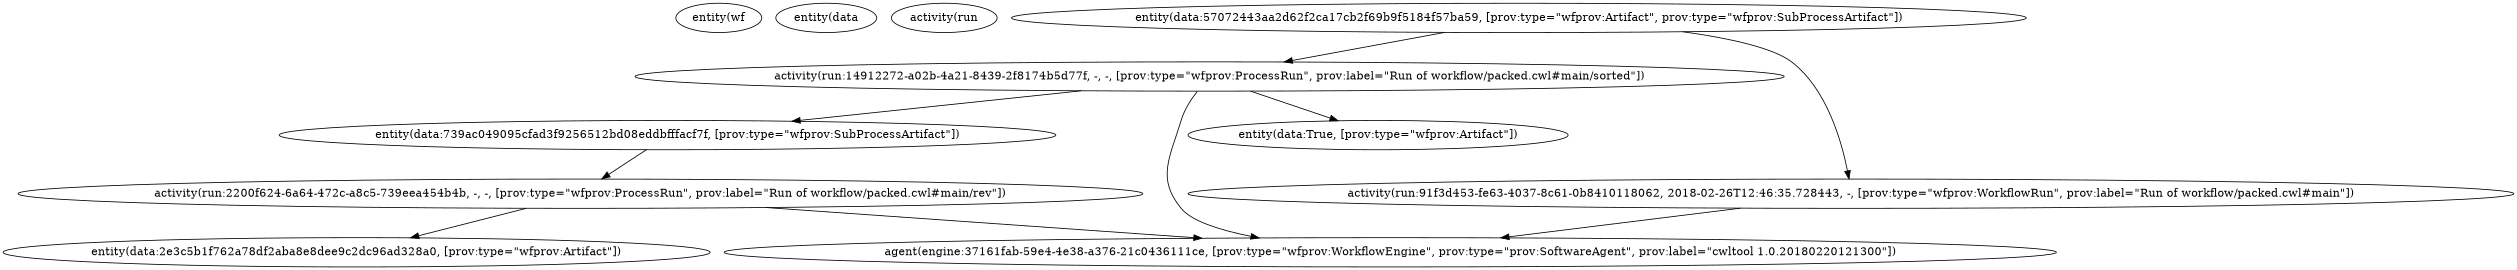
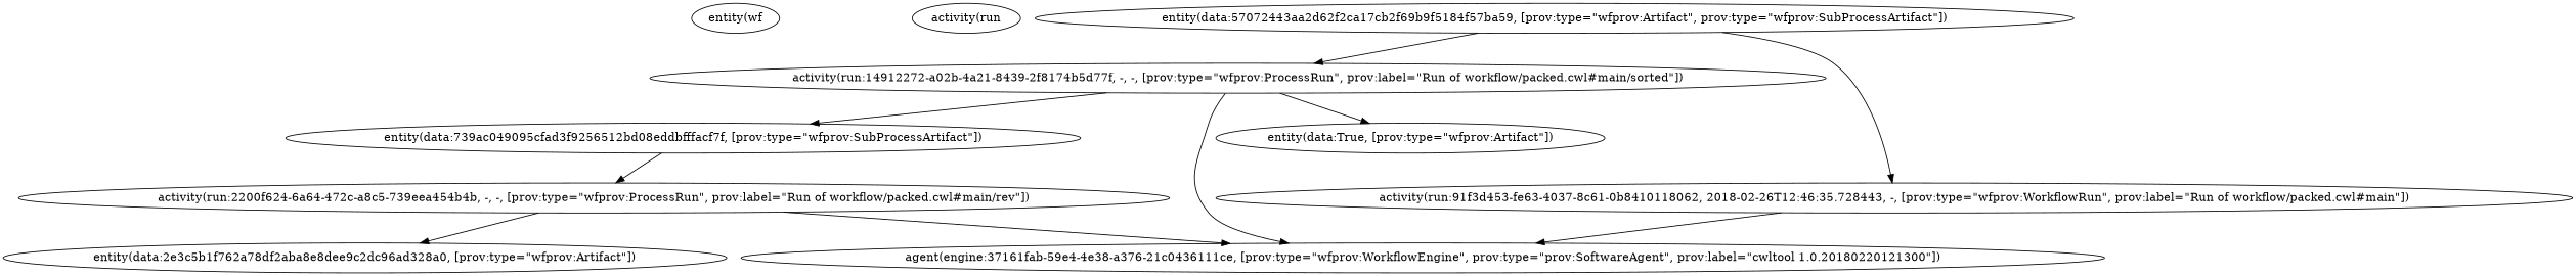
  digraph {
    "entity(wf"
-   "entity(data"
    "activity(run"
    "entity(data:57072443aa2d62f2ca17cb2f69b9f5184f57ba59, [prov:type=\"wfprov:Artifact\", prov:type=\"wfprov:SubProcessArtifact\"])"
    "activity(run:14912272-a02b-4a21-8439-2f8174b5d77f, -, -, [prov:type=\"wfprov:ProcessRun\", prov:label=\"Run of workflow/packed.cwl#main/sorted\"])"
    "activity(run:91f3d453-fe63-4037-8c61-0b8410118062, 2018-02-26T12:46:35.728443, -, [prov:type=\"wfprov:WorkflowRun\", prov:label=\"Run of workflow/packed.cwl#main\"])"
    "entity(data:739ac049095cfad3f9256512bd08eddbfffacf7f, [prov:type=\"wfprov:SubProcessArtifact\"])"
    "agent(engine:37161fab-59e4-4e38-a376-21c0436111ce, [prov:type=\"wfprov:WorkflowEngine\", prov:type=\"prov:SoftwareAgent\", prov:label=\"cwltool 1.0.20180220121300\"])"
    "entity(data:True, [prov:type=\"wfprov:Artifact\"])"
    "activity(run:2200f624-6a64-472c-a8c5-739eea454b4b, -, -, [prov:type=\"wfprov:ProcessRun\", prov:label=\"Run of workflow/packed.cwl#main/rev\"])"
    "entity(data:2e3c5b1f762a78df2aba8e8dee9c2dc96ad328a0, [prov:type=\"wfprov:Artifact\"])"
    "entity(data:57072443aa2d62f2ca17cb2f69b9f5184f57ba59, [prov:type=\"wfprov:Artifact\", prov:type=\"wfprov:SubProcessArtifact\"])" -> "activity(run:14912272-a02b-4a21-8439-2f8174b5d77f, -, -, [prov:type=\"wfprov:ProcessRun\", prov:label=\"Run of workflow/packed.cwl#main/sorted\"])" [relation="wasGeneratedBy(data:57072443aa2d62f2ca17cb2f69b9f5184f57ba59, run:14912272-a02b-4a21-8439-2f8174b5d77f, 2018-02-26T12:46:40.026444, [prov:role=\"wf:main/sorted/output\"])"]
    "entity(data:57072443aa2d62f2ca17cb2f69b9f5184f57ba59, [prov:type=\"wfprov:Artifact\", prov:type=\"wfprov:SubProcessArtifact\"])" -> "activity(run:91f3d453-fe63-4037-8c61-0b8410118062, 2018-02-26T12:46:35.728443, -, [prov:type=\"wfprov:WorkflowRun\", prov:label=\"Run of workflow/packed.cwl#main\"])" [relation="wasGeneratedBy(data:57072443aa2d62f2ca17cb2f69b9f5184f57ba59, run:91f3d453-fe63-4037-8c61-0b8410118062, 2018-02-26T12:46:40.027724, [prov:role=\"wf:main/output\"])"]
    "activity(run:14912272-a02b-4a21-8439-2f8174b5d77f, -, -, [prov:type=\"wfprov:ProcessRun\", prov:label=\"Run of workflow/packed.cwl#main/sorted\"])" -> "entity(data:739ac049095cfad3f9256512bd08eddbfffacf7f, [prov:type=\"wfprov:SubProcessArtifact\"])" [relation="used(run:14912272-a02b-4a21-8439-2f8174b5d77f, data:739ac049095cfad3f9256512bd08eddbfffacf7f, 2018-02-26T12:46:38.594599, [prov:role=\"sorted/input\"])"]
    "activity(run:14912272-a02b-4a21-8439-2f8174b5d77f, -, -, [prov:type=\"wfprov:ProcessRun\", prov:label=\"Run of workflow/packed.cwl#main/sorted\"])" -> "agent(engine:37161fab-59e4-4e38-a376-21c0436111ce, [prov:type=\"wfprov:WorkflowEngine\", prov:type=\"prov:SoftwareAgent\", prov:label=\"cwltool 1.0.20180220121300\"])" [relation="wasAssociatedWith(run:14912272-a02b-4a21-8439-2f8174b5d77f, engine:37161fab-59e4-4e38-a376-21c0436111ce, wf:main/sorted)"]
    "activity(run:14912272-a02b-4a21-8439-2f8174b5d77f, -, -, [prov:type=\"wfprov:ProcessRun\", prov:label=\"Run of workflow/packed.cwl#main/sorted\"])" -> "entity(data:True, [prov:type=\"wfprov:Artifact\"])" [relation="used(run:14912272-a02b-4a21-8439-2f8174b5d77f, data:True, 2018-02-26T12:46:38.594981, [prov:role=\"sorted/reverse\"])"]
    "activity(run:91f3d453-fe63-4037-8c61-0b8410118062, 2018-02-26T12:46:35.728443, -, [prov:type=\"wfprov:WorkflowRun\", prov:label=\"Run of workflow/packed.cwl#main\"])" -> "agent(engine:37161fab-59e4-4e38-a376-21c0436111ce, [prov:type=\"wfprov:WorkflowEngine\", prov:type=\"prov:SoftwareAgent\", prov:label=\"cwltool 1.0.20180220121300\"])" [relation="wasAssociatedWith(run:91f3d453-fe63-4037-8c61-0b8410118062, engine:37161fab-59e4-4e38-a376-21c0436111ce, wf:main)"]
    "entity(data:739ac049095cfad3f9256512bd08eddbfffacf7f, [prov:type=\"wfprov:SubProcessArtifact\"])" -> "activity(run:2200f624-6a64-472c-a8c5-739eea454b4b, -, -, [prov:type=\"wfprov:ProcessRun\", prov:label=\"Run of workflow/packed.cwl#main/rev\"])" [relation="wasGeneratedBy(data:739ac049095cfad3f9256512bd08eddbfffacf7f, run:2200f624-6a64-472c-a8c5-739eea454b4b, 2018-02-26T12:46:38.234481, [prov:role=\"wf:main/rev/output\"])"]
    "activity(run:2200f624-6a64-472c-a8c5-739eea454b4b, -, -, [prov:type=\"wfprov:ProcessRun\", prov:label=\"Run of workflow/packed.cwl#main/rev\"])" -> "agent(engine:37161fab-59e4-4e38-a376-21c0436111ce, [prov:type=\"wfprov:WorkflowEngine\", prov:type=\"prov:SoftwareAgent\", prov:label=\"cwltool 1.0.20180220121300\"])" [relation="wasAssociatedWith(run:2200f624-6a64-472c-a8c5-739eea454b4b, engine:37161fab-59e4-4e38-a376-21c0436111ce, wf:main/rev)"]
    "activity(run:2200f624-6a64-472c-a8c5-739eea454b4b, -, -, [prov:type=\"wfprov:ProcessRun\", prov:label=\"Run of workflow/packed.cwl#main/rev\"])" -> "entity(data:2e3c5b1f762a78df2aba8e8dee9c2dc96ad328a0, [prov:type=\"wfprov:Artifact\"])" [relation="used(run:2200f624-6a64-472c-a8c5-739eea454b4b, data:2e3c5b1f762a78df2aba8e8dee9c2dc96ad328a0, 2018-02-26T12:46:37.080324, [prov:role=\"rev/input\"])"]
  }
